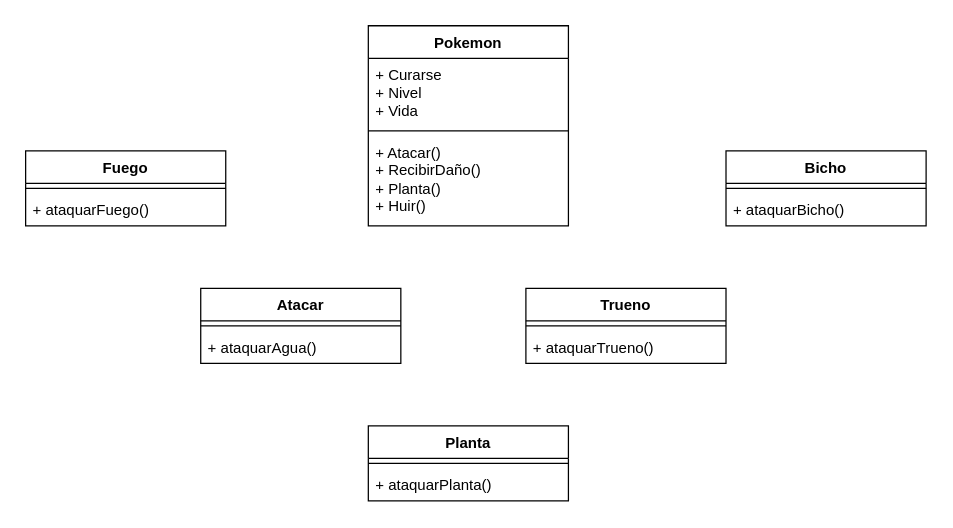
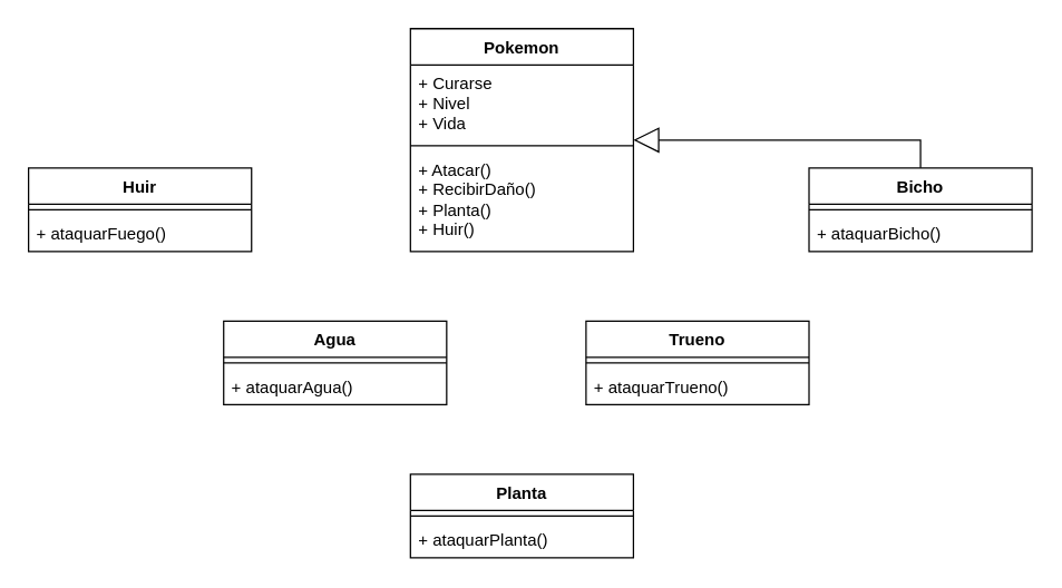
  <mxCell id="0" />
  <mxCell id="1" parent="0" />
  <mxCell id="2" value="Pokemon" style="swimlane;fontStyle=1;align=center;verticalAlign=top;childLayout=stackLayout;horizontal=1;startSize=26;horizontalStack=0;resizeParent=1;resizeParentMax=0;resizeLast=0;collapsible=1;marginBottom=0;whiteSpace=wrap;html=1;" parent="1" vertex="1"><mxGeometry x="294" y="20" width="160" height="160" as="geometry" /></mxCell>
  <mxCell id="3" value="+ Curarse&lt;div&gt;+ Nivel&lt;/div&gt;&lt;div&gt;+ Vida&lt;/div&gt;" style="text;strokeColor=none;fillColor=none;align=left;verticalAlign=top;spacingLeft=4;spacingRight=4;overflow=hidden;rotatable=0;points=[[0,0.5],[1,0.5]];portConstraint=eastwest;whiteSpace=wrap;html=1;" parent="2" vertex="1"><mxGeometry y="26" width="160" height="54" as="geometry" /></mxCell>
  <mxCell id="4" value="" style="line;strokeWidth=1;fillColor=none;align=left;verticalAlign=middle;spacingTop=-1;spacingLeft=3;spacingRight=3;rotatable=0;labelPosition=right;points=[];portConstraint=eastwest;strokeColor=inherit;" parent="2" vertex="1"><mxGeometry y="80" width="160" height="8" as="geometry" /></mxCell>
  <mxCell id="5" value="+ Atacar()&lt;div&gt;+ RecibirDaño()&lt;/div&gt;&lt;div&gt;+ Planta()&lt;/div&gt;&lt;div&gt;+ Huir()&lt;/div&gt;" style="text;strokeColor=none;fillColor=none;align=left;verticalAlign=top;spacingLeft=4;spacingRight=4;overflow=hidden;rotatable=0;points=[[0,0.5],[1,0.5]];portConstraint=eastwest;whiteSpace=wrap;html=1;" parent="2" vertex="1"><mxGeometry y="88" width="160" height="72" as="geometry" /></mxCell>
- <mxCell id="6" value="Fuego" style="swimlane;fontStyle=1;align=center;verticalAlign=top;childLayout=stackLayout;horizontal=1;startSize=26;horizontalStack=0;resizeParent=1;resizeParentMax=0;resizeLast=0;collapsible=1;marginBottom=0;whiteSpace=wrap;html=1;" parent="1" vertex="1"><mxGeometry x="20" y="120" width="160" height="60" as="geometry" /></mxCell>
+ <mxCell id="6" value="Huir" style="swimlane;fontStyle=1;align=center;verticalAlign=top;childLayout=stackLayout;horizontal=1;startSize=26;horizontalStack=0;resizeParent=1;resizeParentMax=0;resizeLast=0;collapsible=1;marginBottom=0;whiteSpace=wrap;html=1;" parent="1" vertex="1"><mxGeometry x="20" y="120" width="160" height="60" as="geometry" /></mxCell>
  <mxCell id="7" value="" style="line;strokeWidth=1;fillColor=none;align=left;verticalAlign=middle;spacingTop=-1;spacingLeft=3;spacingRight=3;rotatable=0;labelPosition=right;points=[];portConstraint=eastwest;strokeColor=inherit;" parent="6" vertex="1"><mxGeometry y="26" width="160" height="8" as="geometry" /></mxCell>
  <mxCell id="8" value="+ ataquarFuego()" style="text;strokeColor=none;fillColor=none;align=left;verticalAlign=top;spacingLeft=4;spacingRight=4;overflow=hidden;rotatable=0;points=[[0,0.5],[1,0.5]];portConstraint=eastwest;whiteSpace=wrap;html=1;" parent="6" vertex="1"><mxGeometry y="34" width="160" height="26" as="geometry" /></mxCell>
- <mxCell id="9" value="Atacar" style="swimlane;fontStyle=1;align=center;verticalAlign=top;childLayout=stackLayout;horizontal=1;startSize=26;horizontalStack=0;resizeParent=1;resizeParentMax=0;resizeLast=0;collapsible=1;marginBottom=0;whiteSpace=wrap;html=1;" vertex="1" parent="1"><mxGeometry x="160" y="230" width="160" height="60" as="geometry" /></mxCell>
+ <mxCell id="9" value="Agua" style="swimlane;fontStyle=1;align=center;verticalAlign=top;childLayout=stackLayout;horizontal=1;startSize=26;horizontalStack=0;resizeParent=1;resizeParentMax=0;resizeLast=0;collapsible=1;marginBottom=0;whiteSpace=wrap;html=1;" vertex="1" parent="1"><mxGeometry x="160" y="230" width="160" height="60" as="geometry" /></mxCell>
  <mxCell id="10" value="" style="line;strokeWidth=1;fillColor=none;align=left;verticalAlign=middle;spacingTop=-1;spacingLeft=3;spacingRight=3;rotatable=0;labelPosition=right;points=[];portConstraint=eastwest;strokeColor=inherit;" vertex="1" parent="9"><mxGeometry y="26" width="160" height="8" as="geometry" /></mxCell>
  <mxCell id="11" value="+ ataquarAgua()" style="text;strokeColor=none;fillColor=none;align=left;verticalAlign=top;spacingLeft=4;spacingRight=4;overflow=hidden;rotatable=0;points=[[0,0.5],[1,0.5]];portConstraint=eastwest;whiteSpace=wrap;html=1;" vertex="1" parent="9"><mxGeometry y="34" width="160" height="26" as="geometry" /></mxCell>
  <mxCell id="12" value="Trueno" style="swimlane;fontStyle=1;align=center;verticalAlign=top;childLayout=stackLayout;horizontal=1;startSize=26;horizontalStack=0;resizeParent=1;resizeParentMax=0;resizeLast=0;collapsible=1;marginBottom=0;whiteSpace=wrap;html=1;" vertex="1" parent="1"><mxGeometry x="420" y="230" width="160" height="60" as="geometry" /></mxCell>
  <mxCell id="13" value="" style="line;strokeWidth=1;fillColor=none;align=left;verticalAlign=middle;spacingTop=-1;spacingLeft=3;spacingRight=3;rotatable=0;labelPosition=right;points=[];portConstraint=eastwest;strokeColor=inherit;" vertex="1" parent="12"><mxGeometry y="26" width="160" height="8" as="geometry" /></mxCell>
  <mxCell id="14" value="+ ataquarTrueno()" style="text;strokeColor=none;fillColor=none;align=left;verticalAlign=top;spacingLeft=4;spacingRight=4;overflow=hidden;rotatable=0;points=[[0,0.5],[1,0.5]];portConstraint=eastwest;whiteSpace=wrap;html=1;" vertex="1" parent="12"><mxGeometry y="34" width="160" height="26" as="geometry" /></mxCell>
  <mxCell id="15" value="Bicho" style="swimlane;fontStyle=1;align=center;verticalAlign=top;childLayout=stackLayout;horizontal=1;startSize=26;horizontalStack=0;resizeParent=1;resizeParentMax=0;resizeLast=0;collapsible=1;marginBottom=0;whiteSpace=wrap;html=1;" vertex="1" parent="1"><mxGeometry x="580" y="120" width="160" height="60" as="geometry" /></mxCell>
  <mxCell id="16" value="" style="line;strokeWidth=1;fillColor=none;align=left;verticalAlign=middle;spacingTop=-1;spacingLeft=3;spacingRight=3;rotatable=0;labelPosition=right;points=[];portConstraint=eastwest;strokeColor=inherit;" vertex="1" parent="15"><mxGeometry y="26" width="160" height="8" as="geometry" /></mxCell>
  <mxCell id="17" value="+ ataquarBicho()" style="text;strokeColor=none;fillColor=none;align=left;verticalAlign=top;spacingLeft=4;spacingRight=4;overflow=hidden;rotatable=0;points=[[0,0.5],[1,0.5]];portConstraint=eastwest;whiteSpace=wrap;html=1;" vertex="1" parent="15"><mxGeometry y="34" width="160" height="26" as="geometry" /></mxCell>
  <mxCell id="18" value="Planta" style="swimlane;fontStyle=1;align=center;verticalAlign=top;childLayout=stackLayout;horizontal=1;startSize=26;horizontalStack=0;resizeParent=1;resizeParentMax=0;resizeLast=0;collapsible=1;marginBottom=0;whiteSpace=wrap;html=1;" vertex="1" parent="1"><mxGeometry x="294" y="340" width="160" height="60" as="geometry" /></mxCell>
  <mxCell id="19" value="" style="line;strokeWidth=1;fillColor=none;align=left;verticalAlign=middle;spacingTop=-1;spacingLeft=3;spacingRight=3;rotatable=0;labelPosition=right;points=[];portConstraint=eastwest;strokeColor=inherit;" vertex="1" parent="18"><mxGeometry y="26" width="160" height="8" as="geometry" /></mxCell>
  <mxCell id="20" value="+ ataquarPlanta()" style="text;strokeColor=none;fillColor=none;align=left;verticalAlign=top;spacingLeft=4;spacingRight=4;overflow=hidden;rotatable=0;points=[[0,0.5],[1,0.5]];portConstraint=eastwest;whiteSpace=wrap;html=1;" vertex="1" parent="18"><mxGeometry y="34" width="160" height="26" as="geometry" /></mxCell>
+ <mxCell id="21" value="" style="endArrow=block;endSize=16;endFill=0;html=1;rounded=0;" edge="1" parent="1" source="15" target="2"><mxGeometry width="160" relative="1" as="geometry"><mxPoint x="510" y="240" as="sourcePoint" /><mxPoint x="464" y="154" as="targetPoint" /><Array as="points"><mxPoint x="660" y="100" /></Array></mxGeometry></mxCell>
